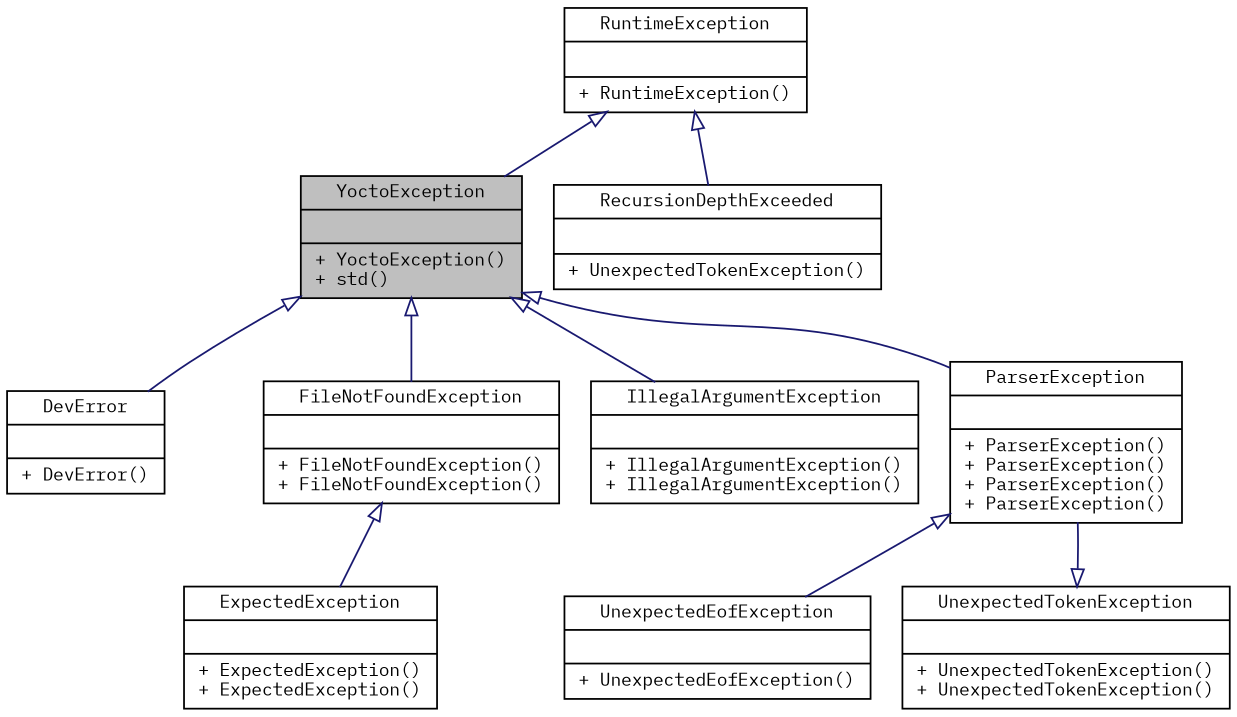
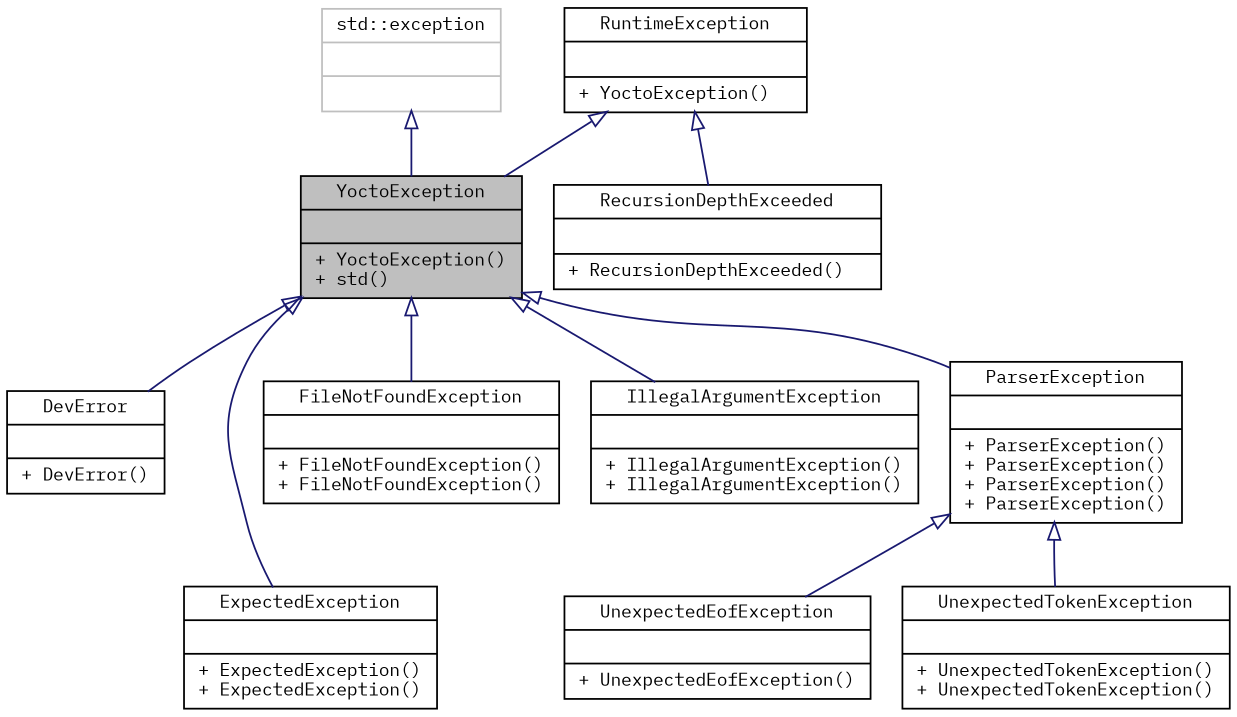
  digraph {
    fontname="IBM Plex Mono"
    node [color=black fillcolor=white fontname="IBM Plex Mono" fontsize=10 shape=record style=filled]
    edge [arrowtail=onormal color=midnightblue dir=back fontname="IBM Plex Mono" fontsize=10 labelfontname=Helvetica labelfontsize=10 style=solid]
    n1 [fillcolor=grey75 fontcolor=black height=0.2 label="{YoctoException\n||+ YoctoException()\l+ std()\l}" width=0.4]
    n2 [height=0.2 label="{DevError\n||+ DevError()\l}" width=0.4]
    n3 [height=0.2 label="{ExpectedException\n||+ ExpectedException()\l+ ExpectedException()\l}" width=0.4]
    n4 [height=0.2 label="{FileNotFoundException\n||+ FileNotFoundException()\l+ FileNotFoundException()\l}" width=0.4]
    n5 [height=0.2 label="{IllegalArgumentException\n||+ IllegalArgumentException()\l+ IllegalArgumentException()\l}" width=0.4]
    n6 [height=0.2 label="{ParserException\n||+ ParserException()\l+ ParserException()\l+ ParserException()\l+ ParserException()\l}" width=0.4]
    n7 [height=0.2 label="{UnexpectedEofException\n||+ UnexpectedEofException()\l}" width=0.4]
    n8 [height=0.2 label="{UnexpectedTokenException\n||+ UnexpectedTokenException()\l+ UnexpectedTokenException()\l}" width=0.4]
-   n9 [height=0.2 label="{RuntimeException\n||+ RuntimeException()\l}" width=0.4]
-   n10 [height=0.2 label="{RecursionDepthExceeded\n||+ UnexpectedTokenException()\l}" width=0.4]
+   n9 [height=0.2 label="{RuntimeException\n||+ YoctoException()\l}" width=0.4]
+   n10 [height=0.2 label="{RecursionDepthExceeded\n||+ RecursionDepthExceeded()\l}" width=0.4]
+   n11 [color=grey75 height=0.2 label="{std::exception\n||}" width=0.4]
    n1 -> n2
-   n4 -> n3
+   n1 -> n3
    n1 -> n4
    n1 -> n5
    n1 -> n6
    n6 -> n7
-   n8 -> n6
+   n6 -> n8
    n9 -> n1
    n9 -> n10
+   n11 -> n1
  }
